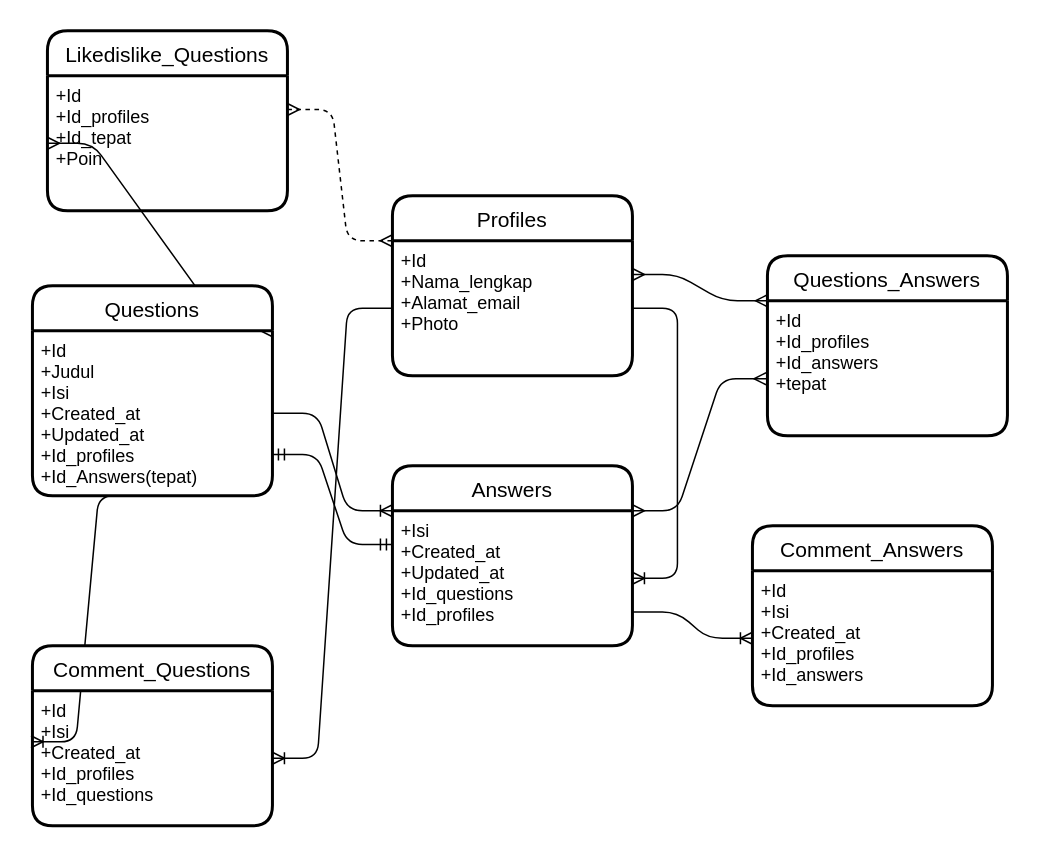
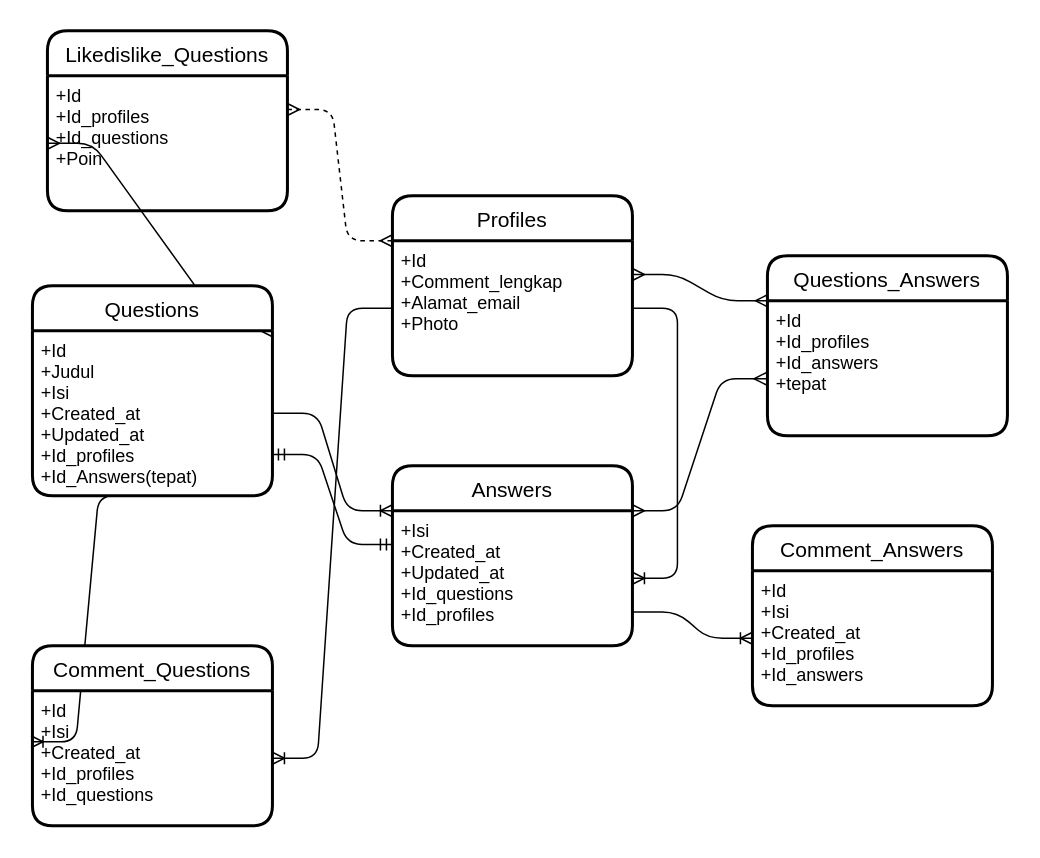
  <mxCell id="0" />
  <mxCell id="1" parent="0" />
  <mxCell id="2" value="" style="edgeStyle=entityRelationEdgeStyle;fontSize=12;html=1;endArrow=ERoneToMany;" edge="1" parent="1" source="13" target="17"><mxGeometry width="100" height="100" relative="1" as="geometry"><mxPoint x="70.96" y="240" as="sourcePoint" /><mxPoint x="170.96" y="140" as="targetPoint" /></mxGeometry></mxCell>
  <mxCell id="3" value="" style="edgeStyle=entityRelationEdgeStyle;fontSize=12;html=1;endArrow=ERoneToMany;" edge="1" parent="1" source="13" target="21"><mxGeometry width="100" height="100" relative="1" as="geometry"><mxPoint x="390.96" y="410" as="sourcePoint" /><mxPoint x="490.96" y="310" as="targetPoint" /></mxGeometry></mxCell>
  <mxCell id="4" value="" style="edgeStyle=entityRelationEdgeStyle;fontSize=12;html=1;endArrow=ERoneToMany;entryX=0;entryY=0.25;entryDx=0;entryDy=0;" edge="1" parent="1" source="15" target="20"><mxGeometry width="100" height="100" relative="1" as="geometry"><mxPoint x="390.96" y="410" as="sourcePoint" /><mxPoint x="260.96" y="300" as="targetPoint" /></mxGeometry></mxCell>
  <mxCell id="5" value="" style="edgeStyle=entityRelationEdgeStyle;fontSize=12;html=1;endArrow=ERmandOne;startArrow=ERmandOne;entryX=0;entryY=0.25;entryDx=0;entryDy=0;exitX=1;exitY=0.75;exitDx=0;exitDy=0;" edge="1" parent="1" source="15" target="21"><mxGeometry width="100" height="100" relative="1" as="geometry"><mxPoint x="150.96" y="440" as="sourcePoint" /><mxPoint x="470.96" y="400" as="targetPoint" /></mxGeometry></mxCell>
  <mxCell id="6" value="" style="edgeStyle=entityRelationEdgeStyle;fontSize=12;html=1;endArrow=ERoneToMany;entryX=-0.006;entryY=0.378;entryDx=0;entryDy=0;entryPerimeter=0;exitX=0.463;exitY=1;exitDx=0;exitDy=0;exitPerimeter=0;" edge="1" parent="1" source="15" target="17"><mxGeometry width="100" height="100" relative="1" as="geometry"><mxPoint x="-10.04" y="180" as="sourcePoint" /><mxPoint x="-9.04" y="350" as="targetPoint" /></mxGeometry></mxCell>
  <mxCell id="7" value="" style="edgeStyle=entityRelationEdgeStyle;fontSize=12;html=1;endArrow=ERoneToMany;entryX=0;entryY=0.5;entryDx=0;entryDy=0;exitX=1;exitY=0.75;exitDx=0;exitDy=0;" edge="1" parent="1" source="21" target="19"><mxGeometry width="100" height="100" relative="1" as="geometry"><mxPoint x="220.96" y="480" as="sourcePoint" /><mxPoint x="320.96" y="380" as="targetPoint" /></mxGeometry></mxCell>
  <mxCell id="8" value="" style="edgeStyle=entityRelationEdgeStyle;fontSize=12;html=1;endArrow=ERmany;startArrow=ERmany;entryX=0;entryY=0;entryDx=0;entryDy=0;exitX=1;exitY=0.25;exitDx=0;exitDy=0;dashed=1;" edge="1" parent="1" source="23" target="13"><mxGeometry width="100" height="100" relative="1" as="geometry"><mxPoint x="220.96" y="290" as="sourcePoint" /><mxPoint x="320.96" y="190" as="targetPoint" /></mxGeometry></mxCell>
  <mxCell id="9" value="" style="edgeStyle=entityRelationEdgeStyle;fontSize=12;html=1;endArrow=ERmany;startArrow=ERmany;entryX=0;entryY=0.5;entryDx=0;entryDy=0;exitX=1;exitY=0;exitDx=0;exitDy=0;" edge="1" parent="1" source="15" target="23"><mxGeometry width="100" height="100" relative="1" as="geometry"><mxPoint x="-59.04" y="270" as="sourcePoint" /><mxPoint x="320.96" y="190" as="targetPoint" /></mxGeometry></mxCell>
  <mxCell id="10" value="" style="edgeStyle=entityRelationEdgeStyle;fontSize=12;html=1;endArrow=ERmany;startArrow=ERmany;entryX=-0.006;entryY=0.578;entryDx=0;entryDy=0;exitX=1;exitY=0;exitDx=0;exitDy=0;entryPerimeter=0;" edge="1" parent="1" source="21" target="25"><mxGeometry width="100" height="100" relative="1" as="geometry"><mxPoint x="220.96" y="240" as="sourcePoint" /><mxPoint x="320.96" y="140" as="targetPoint" /></mxGeometry></mxCell>
  <mxCell id="11" value="" style="edgeStyle=entityRelationEdgeStyle;fontSize=12;html=1;endArrow=ERmany;startArrow=ERmany;entryX=0;entryY=0;entryDx=0;entryDy=0;exitX=1;exitY=0.25;exitDx=0;exitDy=0;" edge="1" parent="1" source="13" target="25"><mxGeometry width="100" height="100" relative="1" as="geometry"><mxPoint x="220.96" y="240" as="sourcePoint" /><mxPoint x="320.96" y="140" as="targetPoint" /></mxGeometry></mxCell>
  <mxCell id="12" value="Profiles" style="swimlane;childLayout=stackLayout;horizontal=1;startSize=30;horizontalStack=0;rounded=1;fontSize=14;fontStyle=0;strokeWidth=2;resizeParent=0;resizeLast=1;shadow=0;dashed=0;align=center;" vertex="1" parent="1"><mxGeometry x="260.96" y="130" width="160" height="120" as="geometry"><mxRectangle x="110" y="110" width="80" height="30" as="alternateBounds" /></mxGeometry></mxCell>
- <mxCell id="13" value="+Id&#10;+Nama_lengkap&#10;+Alamat_email&#10;+Photo" style="align=left;strokeColor=none;fillColor=none;spacingLeft=4;fontSize=12;verticalAlign=top;resizable=0;rotatable=0;part=1;" vertex="1" parent="12"><mxGeometry y="30" width="160" height="90" as="geometry" /></mxCell>
+ <mxCell id="13" value="+Id&#10;+Comment_lengkap&#10;+Alamat_email&#10;+Photo" style="align=left;strokeColor=none;fillColor=none;spacingLeft=4;fontSize=12;verticalAlign=top;resizable=0;rotatable=0;part=1;" vertex="1" parent="12"><mxGeometry y="30" width="160" height="90" as="geometry" /></mxCell>
  <mxCell id="14" value="Questions" style="swimlane;childLayout=stackLayout;horizontal=1;startSize=30;horizontalStack=0;rounded=1;fontSize=14;fontStyle=0;strokeWidth=2;resizeParent=0;resizeLast=1;shadow=0;dashed=0;align=center;" vertex="1" parent="1"><mxGeometry x="20.96" y="190" width="160" height="140" as="geometry" /></mxCell>
  <mxCell id="15" value="+Id&#10;+Judul&#10;+Isi&#10;+Created_at&#10;+Updated_at&#10;+Id_profiles&#10;+Id_Answers(tepat)" style="align=left;strokeColor=none;fillColor=none;spacingLeft=4;fontSize=12;verticalAlign=top;resizable=0;rotatable=0;part=1;" vertex="1" parent="14"><mxGeometry y="30" width="160" height="110" as="geometry" /></mxCell>
  <mxCell id="16" value="Comment_Questions" style="swimlane;childLayout=stackLayout;horizontal=1;startSize=30;horizontalStack=0;rounded=1;fontSize=14;fontStyle=0;strokeWidth=2;resizeParent=0;resizeLast=1;shadow=0;dashed=0;align=center;" vertex="1" parent="1"><mxGeometry x="20.96" y="430" width="160" height="120" as="geometry" /></mxCell>
  <mxCell id="17" value="+Id&#10;+Isi&#10;+Created_at&#10;+Id_profiles&#10;+Id_questions" style="align=left;strokeColor=none;fillColor=none;spacingLeft=4;fontSize=12;verticalAlign=top;resizable=0;rotatable=0;part=1;" vertex="1" parent="16"><mxGeometry y="30" width="160" height="90" as="geometry" /></mxCell>
  <mxCell id="18" value="Comment_Answers" style="swimlane;childLayout=stackLayout;horizontal=1;startSize=30;horizontalStack=0;rounded=1;fontSize=14;fontStyle=0;strokeWidth=2;resizeParent=0;resizeLast=1;shadow=0;dashed=0;align=center;" vertex="1" parent="1"><mxGeometry x="500.96" y="350" width="160" height="120" as="geometry" /></mxCell>
  <mxCell id="19" value="+Id&#10;+Isi&#10;+Created_at&#10;+Id_profiles&#10;+Id_answers" style="align=left;strokeColor=none;fillColor=none;spacingLeft=4;fontSize=12;verticalAlign=top;resizable=0;rotatable=0;part=1;" vertex="1" parent="18"><mxGeometry y="30" width="160" height="90" as="geometry" /></mxCell>
  <mxCell id="20" value="Answers" style="swimlane;childLayout=stackLayout;horizontal=1;startSize=30;horizontalStack=0;rounded=1;fontSize=14;fontStyle=0;strokeWidth=2;resizeParent=0;resizeLast=1;shadow=0;dashed=0;align=center;" vertex="1" parent="1"><mxGeometry x="260.96" y="310" width="160" height="120" as="geometry" /></mxCell>
  <mxCell id="21" value="+Isi&#10;+Created_at&#10;+Updated_at&#10;+Id_questions&#10;+Id_profiles" style="align=left;strokeColor=none;fillColor=none;spacingLeft=4;fontSize=12;verticalAlign=top;resizable=0;rotatable=0;part=1;" vertex="1" parent="20"><mxGeometry y="30" width="160" height="90" as="geometry" /></mxCell>
  <mxCell id="22" value="Likedislike_Questions" style="swimlane;childLayout=stackLayout;horizontal=1;startSize=30;horizontalStack=0;rounded=1;fontSize=14;fontStyle=0;strokeWidth=2;resizeParent=0;resizeLast=1;shadow=0;dashed=0;align=center;" vertex="1" parent="1"><mxGeometry x="30.96" y="20" width="160" height="120" as="geometry" /></mxCell>
- <mxCell id="23" value="+Id&#10;+Id_profiles&#10;+Id_tepat&#10;+Poin" style="align=left;strokeColor=none;fillColor=none;spacingLeft=4;fontSize=12;verticalAlign=top;resizable=0;rotatable=0;part=1;" vertex="1" parent="22"><mxGeometry y="30" width="160" height="90" as="geometry" /></mxCell>
+ <mxCell id="23" value="+Id&#10;+Id_profiles&#10;+Id_questions&#10;+Poin" style="align=left;strokeColor=none;fillColor=none;spacingLeft=4;fontSize=12;verticalAlign=top;resizable=0;rotatable=0;part=1;" vertex="1" parent="22"><mxGeometry y="30" width="160" height="90" as="geometry" /></mxCell>
  <mxCell id="24" value="Questions_Answers" style="swimlane;childLayout=stackLayout;horizontal=1;startSize=30;horizontalStack=0;rounded=1;fontSize=14;fontStyle=0;strokeWidth=2;resizeParent=0;resizeLast=1;shadow=0;dashed=0;align=center;" vertex="1" parent="1"><mxGeometry x="510.96" y="170" width="160" height="120" as="geometry" /></mxCell>
  <mxCell id="25" value="+Id&#10;+Id_profiles&#10;+Id_answers&#10;+tepat" style="align=left;strokeColor=none;fillColor=none;spacingLeft=4;fontSize=12;verticalAlign=top;resizable=0;rotatable=0;part=1;" vertex="1" parent="24"><mxGeometry y="30" width="160" height="90" as="geometry" /></mxCell>
